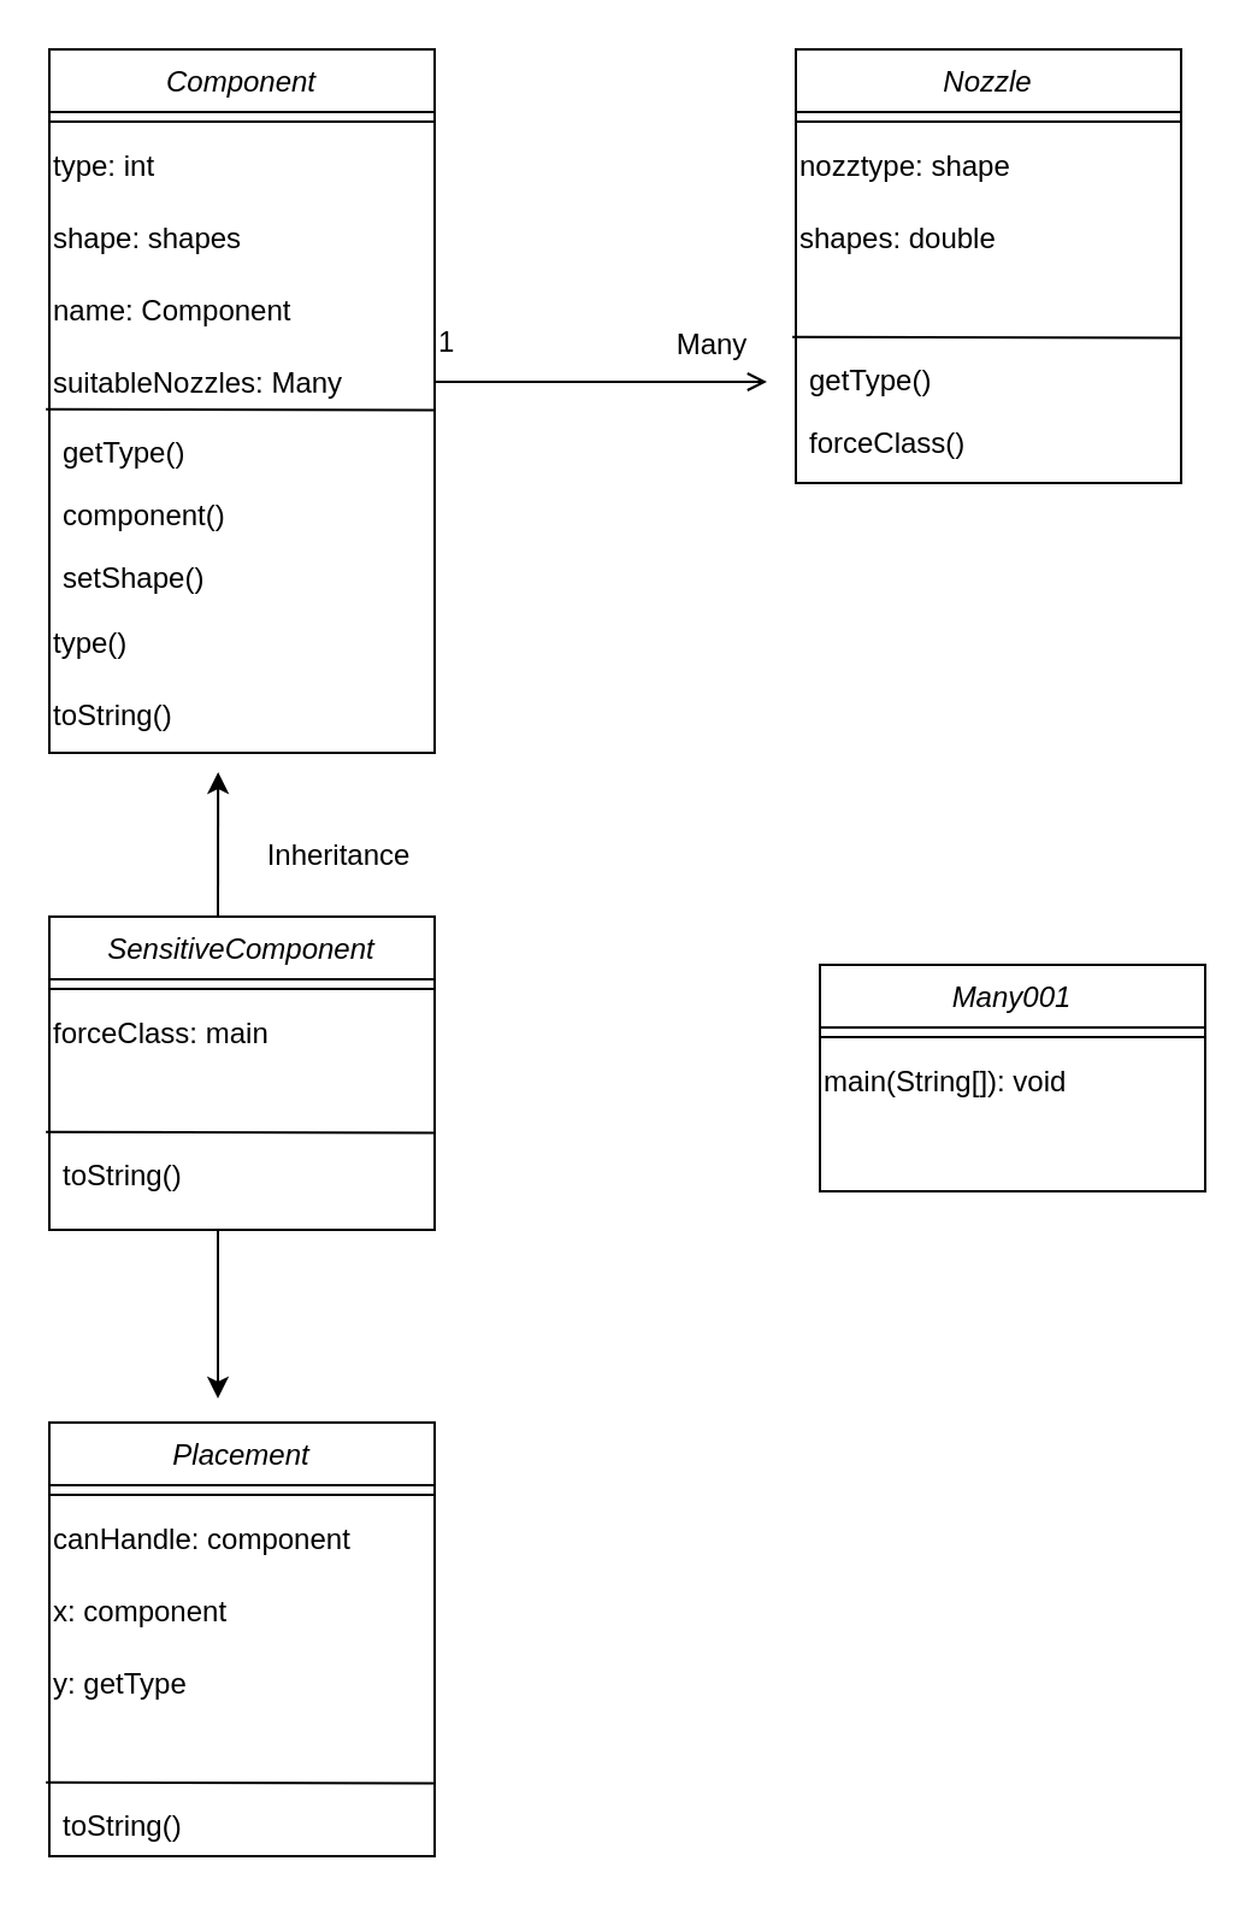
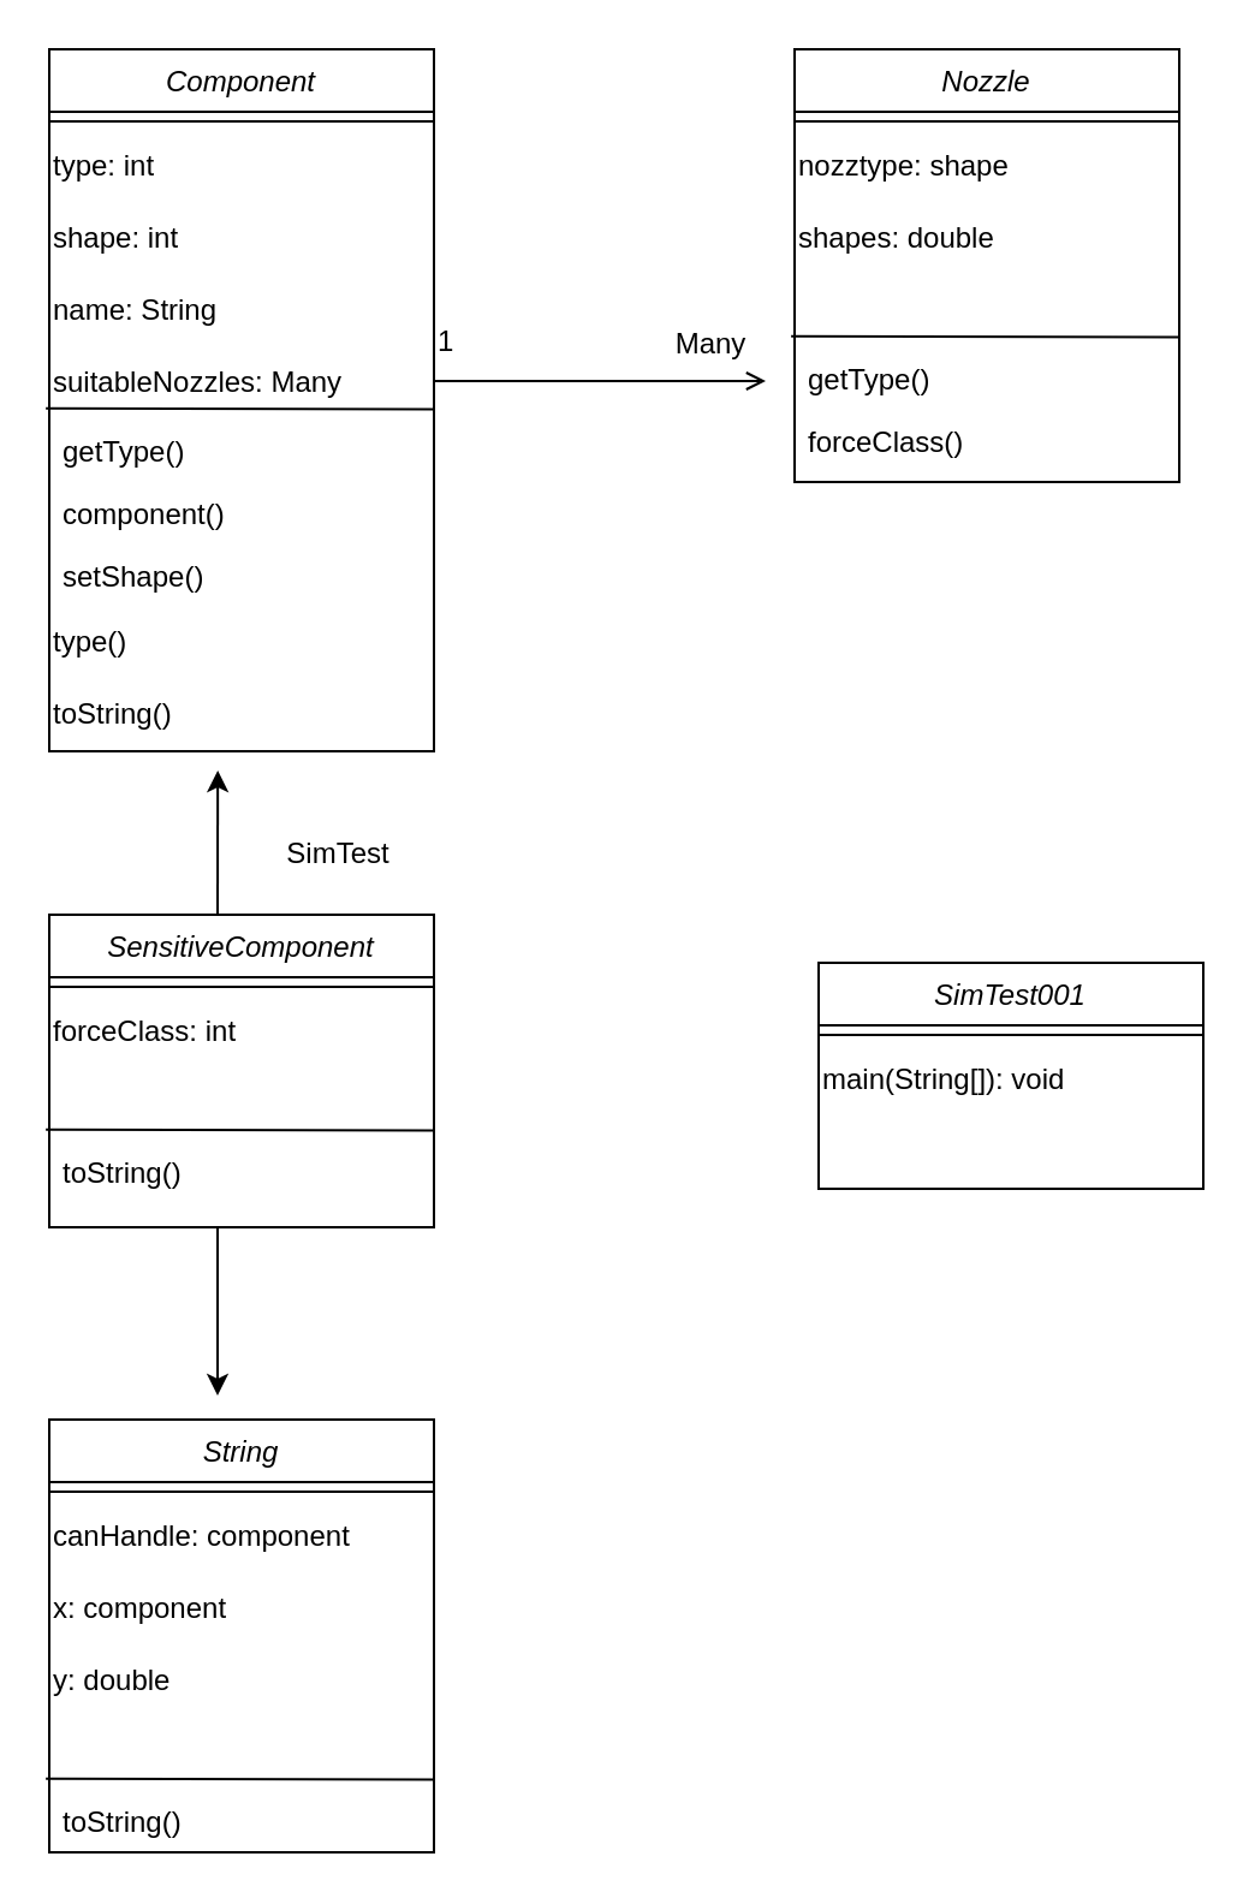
  <mxCell id="0" />
  <mxCell id="1" parent="0" />
  <mxCell id="2" value="Component" style="swimlane;fontStyle=2;align=center;verticalAlign=top;childLayout=stackLayout;horizontal=1;startSize=26;horizontalStack=0;resizeParent=1;resizeLast=0;collapsible=1;marginBottom=0;rounded=0;shadow=0;strokeWidth=1;" parent="1" vertex="1"><mxGeometry x="20" y="20" width="160" height="292" as="geometry"><mxRectangle x="230" y="140" width="160" height="26" as="alternateBounds" /></mxGeometry></mxCell>
  <mxCell id="3" value="" style="line;html=1;strokeWidth=1;align=left;verticalAlign=middle;spacingTop=-1;spacingLeft=3;spacingRight=3;rotatable=0;labelPosition=right;points=[];portConstraint=eastwest;" parent="2" vertex="1"><mxGeometry y="26" width="160" height="8" as="geometry" /></mxCell>
  <mxCell id="4" value="&lt;div align=&quot;left&quot;&gt;type: int &lt;/div&gt;" style="text;html=1;align=left;verticalAlign=middle;resizable=0;points=[];autosize=1;strokeColor=none;fillColor=none;" vertex="1" parent="2"><mxGeometry y="34" width="160" height="30" as="geometry" /></mxCell>
- <mxCell id="5" value="&lt;div align=&quot;left&quot;&gt;shape: shapes&lt;/div&gt;" style="text;html=1;align=left;verticalAlign=middle;resizable=0;points=[];autosize=1;strokeColor=none;fillColor=none;" vertex="1" parent="2"><mxGeometry y="64" width="160" height="30" as="geometry" /></mxCell>
- <mxCell id="6" value="&lt;div align=&quot;left&quot;&gt;name: Component&lt;/div&gt;" style="text;html=1;align=left;verticalAlign=middle;resizable=0;points=[];autosize=1;strokeColor=none;fillColor=none;" vertex="1" parent="2"><mxGeometry y="94" width="160" height="30" as="geometry" /></mxCell>
+ <mxCell id="5" value="&lt;div align=&quot;left&quot;&gt;shape: int&lt;/div&gt;" style="text;html=1;align=left;verticalAlign=middle;resizable=0;points=[];autosize=1;strokeColor=none;fillColor=none;" vertex="1" parent="2"><mxGeometry y="64" width="160" height="30" as="geometry" /></mxCell>
+ <mxCell id="6" value="&lt;div align=&quot;left&quot;&gt;name: String&lt;/div&gt;" style="text;html=1;align=left;verticalAlign=middle;resizable=0;points=[];autosize=1;strokeColor=none;fillColor=none;" vertex="1" parent="2"><mxGeometry y="94" width="160" height="30" as="geometry" /></mxCell>
  <mxCell id="7" value="&lt;div align=&quot;left&quot;&gt;suitableNozzles: Many&lt;/div&gt;" style="text;html=1;align=left;verticalAlign=middle;resizable=0;points=[];autosize=1;strokeColor=none;fillColor=none;" vertex="1" parent="2"><mxGeometry y="124" width="160" height="30" as="geometry" /></mxCell>
  <mxCell id="8" value="getType()" style="text;align=left;verticalAlign=top;spacingLeft=4;spacingRight=4;overflow=hidden;rotatable=0;points=[[0,0.5],[1,0.5]];portConstraint=eastwest;" parent="2" vertex="1"><mxGeometry y="154" width="160" height="26" as="geometry" /></mxCell>
  <mxCell id="9" value="component()" style="text;align=left;verticalAlign=top;spacingLeft=4;spacingRight=4;overflow=hidden;rotatable=0;points=[[0,0.5],[1,0.5]];portConstraint=eastwest;rounded=0;shadow=0;html=0;" parent="2" vertex="1"><mxGeometry y="180" width="160" height="26" as="geometry" /></mxCell>
  <mxCell id="10" value="setShape()" style="text;align=left;verticalAlign=top;spacingLeft=4;spacingRight=4;overflow=hidden;rotatable=0;points=[[0,0.5],[1,0.5]];portConstraint=eastwest;rounded=0;shadow=0;html=0;" parent="2" vertex="1"><mxGeometry y="206" width="160" height="26" as="geometry" /></mxCell>
  <mxCell id="11" value="" style="endArrow=none;html=1;rounded=0;exitX=-0.009;exitY=0.846;exitDx=0;exitDy=0;exitPerimeter=0;entryX=1.002;entryY=0.86;entryDx=0;entryDy=0;entryPerimeter=0;" edge="1" parent="2" source="7" target="7"><mxGeometry width="50" height="50" relative="1" as="geometry"><mxPoint x="100" y="170" as="sourcePoint" /><mxPoint x="150" y="120" as="targetPoint" /></mxGeometry></mxCell>
  <mxCell id="12" value="&lt;div align=&quot;left&quot;&gt;type()&lt;br&gt;&lt;/div&gt;" style="text;html=1;align=left;verticalAlign=middle;resizable=0;points=[];autosize=1;strokeColor=none;fillColor=none;" vertex="1" parent="2"><mxGeometry y="232" width="160" height="30" as="geometry" /></mxCell>
  <mxCell id="13" value="&lt;div align=&quot;left&quot;&gt;toString()&lt;/div&gt;" style="text;html=1;align=left;verticalAlign=middle;resizable=0;points=[];autosize=1;strokeColor=none;fillColor=none;" vertex="1" parent="2"><mxGeometry y="262" width="160" height="30" as="geometry" /></mxCell>
  <mxCell id="14" value="" style="endArrow=open;shadow=0;strokeWidth=1;rounded=0;curved=0;endFill=1;edgeStyle=elbowEdgeStyle;elbow=vertical;" parent="1" source="2" edge="1"><mxGeometry x="0.5" y="41" relative="1" as="geometry"><mxPoint x="190" y="122" as="sourcePoint" /><mxPoint x="318" y="158.095" as="targetPoint" /><mxPoint x="-40" y="32" as="offset" /></mxGeometry></mxCell>
  <mxCell id="15" value="1" style="resizable=0;align=left;verticalAlign=bottom;labelBackgroundColor=none;fontSize=12;" parent="14" connectable="0" vertex="1"><mxGeometry x="-1" relative="1" as="geometry"><mxPoint y="-8" as="offset" /></mxGeometry></mxCell>
  <mxCell id="16" value="Nozzle" style="swimlane;fontStyle=2;align=center;verticalAlign=top;childLayout=stackLayout;horizontal=1;startSize=26;horizontalStack=0;resizeParent=1;resizeLast=0;collapsible=1;marginBottom=0;rounded=0;shadow=0;strokeWidth=1;" vertex="1" parent="1"><mxGeometry x="330" y="20" width="160" height="180" as="geometry"><mxRectangle x="230" y="140" width="160" height="26" as="alternateBounds" /></mxGeometry></mxCell>
  <mxCell id="17" value="" style="line;html=1;strokeWidth=1;align=left;verticalAlign=middle;spacingTop=-1;spacingLeft=3;spacingRight=3;rotatable=0;labelPosition=right;points=[];portConstraint=eastwest;" vertex="1" parent="16"><mxGeometry y="26" width="160" height="8" as="geometry" /></mxCell>
  <mxCell id="18" value="&lt;div align=&quot;left&quot;&gt;nozztype: shape &lt;/div&gt;" style="text;html=1;align=left;verticalAlign=middle;resizable=0;points=[];autosize=1;strokeColor=none;fillColor=none;" vertex="1" parent="16"><mxGeometry y="34" width="160" height="30" as="geometry" /></mxCell>
  <mxCell id="19" value="&lt;div align=&quot;left&quot;&gt;shapes: double&lt;/div&gt;" style="text;html=1;align=left;verticalAlign=middle;resizable=0;points=[];autosize=1;strokeColor=none;fillColor=none;" vertex="1" parent="16"><mxGeometry y="64" width="160" height="30" as="geometry" /></mxCell>
  <mxCell id="20" value="&lt;div align=&quot;left&quot;&gt;&lt;br&gt;&lt;/div&gt;" style="text;html=1;align=left;verticalAlign=middle;resizable=0;points=[];autosize=1;strokeColor=none;fillColor=none;" vertex="1" parent="16"><mxGeometry y="94" width="160" height="30" as="geometry" /></mxCell>
  <mxCell id="21" value="getType()" style="text;align=left;verticalAlign=top;spacingLeft=4;spacingRight=4;overflow=hidden;rotatable=0;points=[[0,0.5],[1,0.5]];portConstraint=eastwest;" vertex="1" parent="16"><mxGeometry y="124" width="160" height="26" as="geometry" /></mxCell>
  <mxCell id="22" value="forceClass()" style="text;align=left;verticalAlign=top;spacingLeft=4;spacingRight=4;overflow=hidden;rotatable=0;points=[[0,0.5],[1,0.5]];portConstraint=eastwest;rounded=0;shadow=0;html=0;" vertex="1" parent="16"><mxGeometry y="150" width="160" height="26" as="geometry" /></mxCell>
  <mxCell id="23" value="" style="endArrow=none;html=1;rounded=0;exitX=-0.009;exitY=0.846;exitDx=0;exitDy=0;exitPerimeter=0;entryX=1.002;entryY=0.86;entryDx=0;entryDy=0;entryPerimeter=0;" edge="1" parent="16" source="20" target="20"><mxGeometry width="50" height="50" relative="1" as="geometry"><mxPoint x="100" y="170" as="sourcePoint" /><mxPoint x="150" y="120" as="targetPoint" /></mxGeometry></mxCell>
  <mxCell id="24" value="" style="resizable=0;align=left;verticalAlign=bottom;labelBackgroundColor=none;fontSize=12;" connectable="0" vertex="1" parent="1"><mxGeometry x="490" y="161.5" as="geometry" /></mxCell>
  <mxCell id="25" value="Many" style="text;html=1;align=center;verticalAlign=middle;resizable=0;points=[];autosize=1;strokeColor=none;fillColor=none;" vertex="1" parent="1"><mxGeometry x="270" y="128" width="50" height="30" as="geometry" /></mxCell>
  <mxCell id="26" value="SensitiveComponent" style="swimlane;fontStyle=2;align=center;verticalAlign=top;childLayout=stackLayout;horizontal=1;startSize=26;horizontalStack=0;resizeParent=1;resizeLast=0;collapsible=1;marginBottom=0;rounded=0;shadow=0;strokeWidth=1;" vertex="1" parent="1"><mxGeometry x="20" y="380" width="160" height="130" as="geometry"><mxRectangle x="230" y="140" width="160" height="26" as="alternateBounds" /></mxGeometry></mxCell>
  <mxCell id="27" value="" style="line;html=1;strokeWidth=1;align=left;verticalAlign=middle;spacingTop=-1;spacingLeft=3;spacingRight=3;rotatable=0;labelPosition=right;points=[];portConstraint=eastwest;" vertex="1" parent="26"><mxGeometry y="26" width="160" height="8" as="geometry" /></mxCell>
- <mxCell id="28" value="forceClass: main" style="text;html=1;align=left;verticalAlign=middle;resizable=0;points=[];autosize=1;strokeColor=none;fillColor=none;" vertex="1" parent="26"><mxGeometry y="34" width="160" height="30" as="geometry" /></mxCell>
+ <mxCell id="28" value="forceClass: int" style="text;html=1;align=left;verticalAlign=middle;resizable=0;points=[];autosize=1;strokeColor=none;fillColor=none;" vertex="1" parent="26"><mxGeometry y="34" width="160" height="30" as="geometry" /></mxCell>
  <mxCell id="29" value="&lt;div align=&quot;left&quot;&gt;&lt;br&gt;&lt;/div&gt;" style="text;html=1;align=left;verticalAlign=middle;resizable=0;points=[];autosize=1;strokeColor=none;fillColor=none;" vertex="1" parent="26"><mxGeometry y="64" width="160" height="30" as="geometry" /></mxCell>
  <mxCell id="30" value="toString()" style="text;align=left;verticalAlign=top;spacingLeft=4;spacingRight=4;overflow=hidden;rotatable=0;points=[[0,0.5],[1,0.5]];portConstraint=eastwest;" vertex="1" parent="26"><mxGeometry y="94" width="160" height="26" as="geometry" /></mxCell>
  <mxCell id="31" value="" style="endArrow=none;html=1;rounded=0;exitX=-0.009;exitY=0.846;exitDx=0;exitDy=0;exitPerimeter=0;entryX=1.002;entryY=0.86;entryDx=0;entryDy=0;entryPerimeter=0;" edge="1" parent="26" source="29" target="29"><mxGeometry width="50" height="50" relative="1" as="geometry"><mxPoint x="100" y="170" as="sourcePoint" /><mxPoint x="150" y="120" as="targetPoint" /></mxGeometry></mxCell>
  <mxCell id="32" value="" style="endArrow=classic;html=1;rounded=0;entryX=0.438;entryY=1.267;entryDx=0;entryDy=0;entryPerimeter=0;" edge="1" parent="1" target="13"><mxGeometry width="50" height="50" relative="1" as="geometry"><mxPoint x="90" y="380" as="sourcePoint" /><mxPoint x="140" y="330" as="targetPoint" /></mxGeometry></mxCell>
- <mxCell id="33" value="Placement" style="swimlane;fontStyle=2;align=center;verticalAlign=top;childLayout=stackLayout;horizontal=1;startSize=26;horizontalStack=0;resizeParent=1;resizeLast=0;collapsible=1;marginBottom=0;rounded=0;shadow=0;strokeWidth=1;" vertex="1" parent="1"><mxGeometry x="20" y="590" width="160" height="180" as="geometry"><mxRectangle x="230" y="140" width="160" height="26" as="alternateBounds" /></mxGeometry></mxCell>
+ <mxCell id="33" value="String" style="swimlane;fontStyle=2;align=center;verticalAlign=top;childLayout=stackLayout;horizontal=1;startSize=26;horizontalStack=0;resizeParent=1;resizeLast=0;collapsible=1;marginBottom=0;rounded=0;shadow=0;strokeWidth=1;" vertex="1" parent="1"><mxGeometry x="20" y="590" width="160" height="180" as="geometry"><mxRectangle x="230" y="140" width="160" height="26" as="alternateBounds" /></mxGeometry></mxCell>
  <mxCell id="34" value="" style="line;html=1;strokeWidth=1;align=left;verticalAlign=middle;spacingTop=-1;spacingLeft=3;spacingRight=3;rotatable=0;labelPosition=right;points=[];portConstraint=eastwest;" vertex="1" parent="33"><mxGeometry y="26" width="160" height="8" as="geometry" /></mxCell>
  <mxCell id="35" value="canHandle: component" style="text;html=1;align=left;verticalAlign=middle;resizable=0;points=[];autosize=1;strokeColor=none;fillColor=none;" vertex="1" parent="33"><mxGeometry y="34" width="160" height="30" as="geometry" /></mxCell>
  <mxCell id="36" value="&lt;div&gt;x: component&lt;/div&gt;" style="text;html=1;align=left;verticalAlign=middle;resizable=0;points=[];autosize=1;strokeColor=none;fillColor=none;" vertex="1" parent="33"><mxGeometry y="64" width="160" height="30" as="geometry" /></mxCell>
- <mxCell id="37" value="&lt;div align=&quot;left&quot;&gt;y: getType&lt;/div&gt;" style="text;html=1;align=left;verticalAlign=middle;resizable=0;points=[];autosize=1;strokeColor=none;fillColor=none;" vertex="1" parent="33"><mxGeometry y="94" width="160" height="30" as="geometry" /></mxCell>
+ <mxCell id="37" value="&lt;div align=&quot;left&quot;&gt;y: double&lt;/div&gt;" style="text;html=1;align=left;verticalAlign=middle;resizable=0;points=[];autosize=1;strokeColor=none;fillColor=none;" vertex="1" parent="33"><mxGeometry y="94" width="160" height="30" as="geometry" /></mxCell>
  <mxCell id="38" value="&lt;div align=&quot;left&quot;&gt;&lt;br&gt;&lt;/div&gt;" style="text;html=1;align=left;verticalAlign=middle;resizable=0;points=[];autosize=1;strokeColor=none;fillColor=none;" vertex="1" parent="33"><mxGeometry y="124" width="160" height="30" as="geometry" /></mxCell>
  <mxCell id="39" value="toString()" style="text;align=left;verticalAlign=top;spacingLeft=4;spacingRight=4;overflow=hidden;rotatable=0;points=[[0,0.5],[1,0.5]];portConstraint=eastwest;" vertex="1" parent="33"><mxGeometry y="154" width="160" height="26" as="geometry" /></mxCell>
  <mxCell id="40" value="" style="endArrow=none;html=1;rounded=0;exitX=-0.009;exitY=0.846;exitDx=0;exitDy=0;exitPerimeter=0;entryX=1.002;entryY=0.86;entryDx=0;entryDy=0;entryPerimeter=0;" edge="1" parent="33" source="38" target="38"><mxGeometry width="50" height="50" relative="1" as="geometry"><mxPoint x="100" y="170" as="sourcePoint" /><mxPoint x="150" y="120" as="targetPoint" /></mxGeometry></mxCell>
  <mxCell id="41" value="" style="resizable=0;align=left;verticalAlign=bottom;labelBackgroundColor=none;fontSize=12;" connectable="0" vertex="1" parent="1"><mxGeometry x="180" y="731.5" as="geometry" /></mxCell>
- <mxCell id="42" value="Many001" style="swimlane;fontStyle=2;align=center;verticalAlign=top;childLayout=stackLayout;horizontal=1;startSize=26;horizontalStack=0;resizeParent=1;resizeLast=0;collapsible=1;marginBottom=0;rounded=0;shadow=0;strokeWidth=1;" vertex="1" parent="1"><mxGeometry x="340" y="400" width="160" height="94" as="geometry"><mxRectangle x="230" y="140" width="160" height="26" as="alternateBounds" /></mxGeometry></mxCell>
+ <mxCell id="42" value="SimTest001" style="swimlane;fontStyle=2;align=center;verticalAlign=top;childLayout=stackLayout;horizontal=1;startSize=26;horizontalStack=0;resizeParent=1;resizeLast=0;collapsible=1;marginBottom=0;rounded=0;shadow=0;strokeWidth=1;" vertex="1" parent="1"><mxGeometry x="340" y="400" width="160" height="94" as="geometry"><mxRectangle x="230" y="140" width="160" height="26" as="alternateBounds" /></mxGeometry></mxCell>
  <mxCell id="43" value="" style="line;html=1;strokeWidth=1;align=left;verticalAlign=middle;spacingTop=-1;spacingLeft=3;spacingRight=3;rotatable=0;labelPosition=right;points=[];portConstraint=eastwest;" vertex="1" parent="42"><mxGeometry y="26" width="160" height="8" as="geometry" /></mxCell>
  <mxCell id="44" value="main(String[]): void" style="text;html=1;align=left;verticalAlign=middle;resizable=0;points=[];autosize=1;strokeColor=none;fillColor=none;" vertex="1" parent="42"><mxGeometry y="34" width="160" height="30" as="geometry" /></mxCell>
  <mxCell id="45" value="&lt;div align=&quot;left&quot;&gt;&lt;br&gt;&lt;/div&gt;" style="text;html=1;align=left;verticalAlign=middle;resizable=0;points=[];autosize=1;strokeColor=none;fillColor=none;" vertex="1" parent="42"><mxGeometry y="64" width="160" height="30" as="geometry" /></mxCell>
  <mxCell id="46" value="" style="endArrow=classic;html=1;rounded=0;" edge="1" parent="1"><mxGeometry width="50" height="50" relative="1" as="geometry"><mxPoint x="90" y="510" as="sourcePoint" /><mxPoint x="90" y="580" as="targetPoint" /></mxGeometry></mxCell>
- <mxCell id="47" value="&lt;div&gt;Inheritance&lt;/div&gt;" style="text;html=1;align=center;verticalAlign=middle;resizable=0;points=[];autosize=1;strokeColor=none;fillColor=none;" vertex="1" parent="1"><mxGeometry x="100" y="340" width="80" height="30" as="geometry" /></mxCell>
+ <mxCell id="47" value="&lt;div&gt;SimTest&lt;/div&gt;" style="text;html=1;align=center;verticalAlign=middle;resizable=0;points=[];autosize=1;strokeColor=none;fillColor=none;" vertex="1" parent="1"><mxGeometry x="100" y="340" width="80" height="30" as="geometry" /></mxCell>
